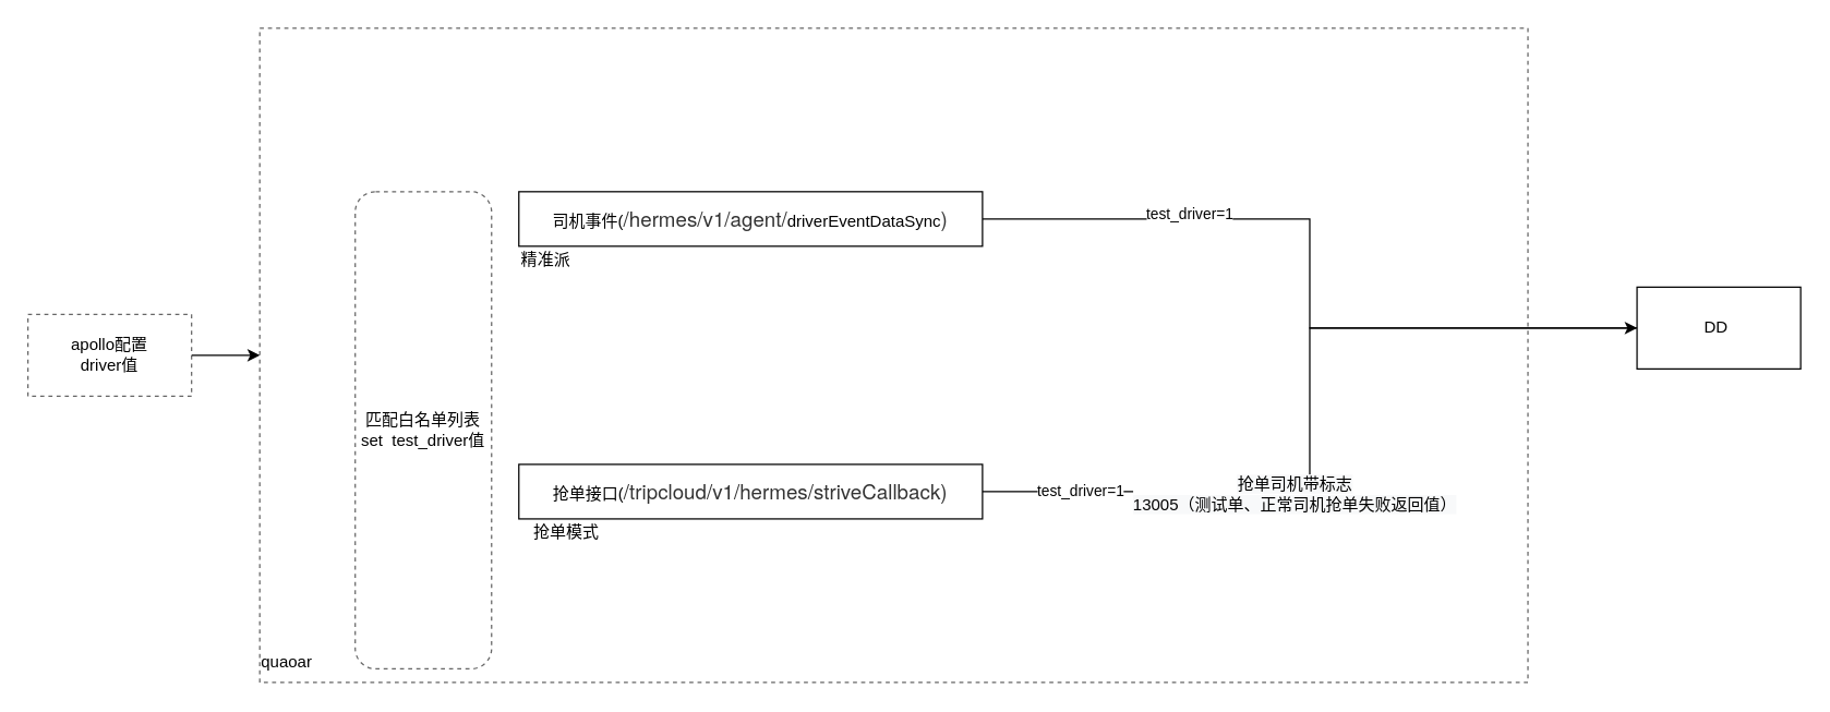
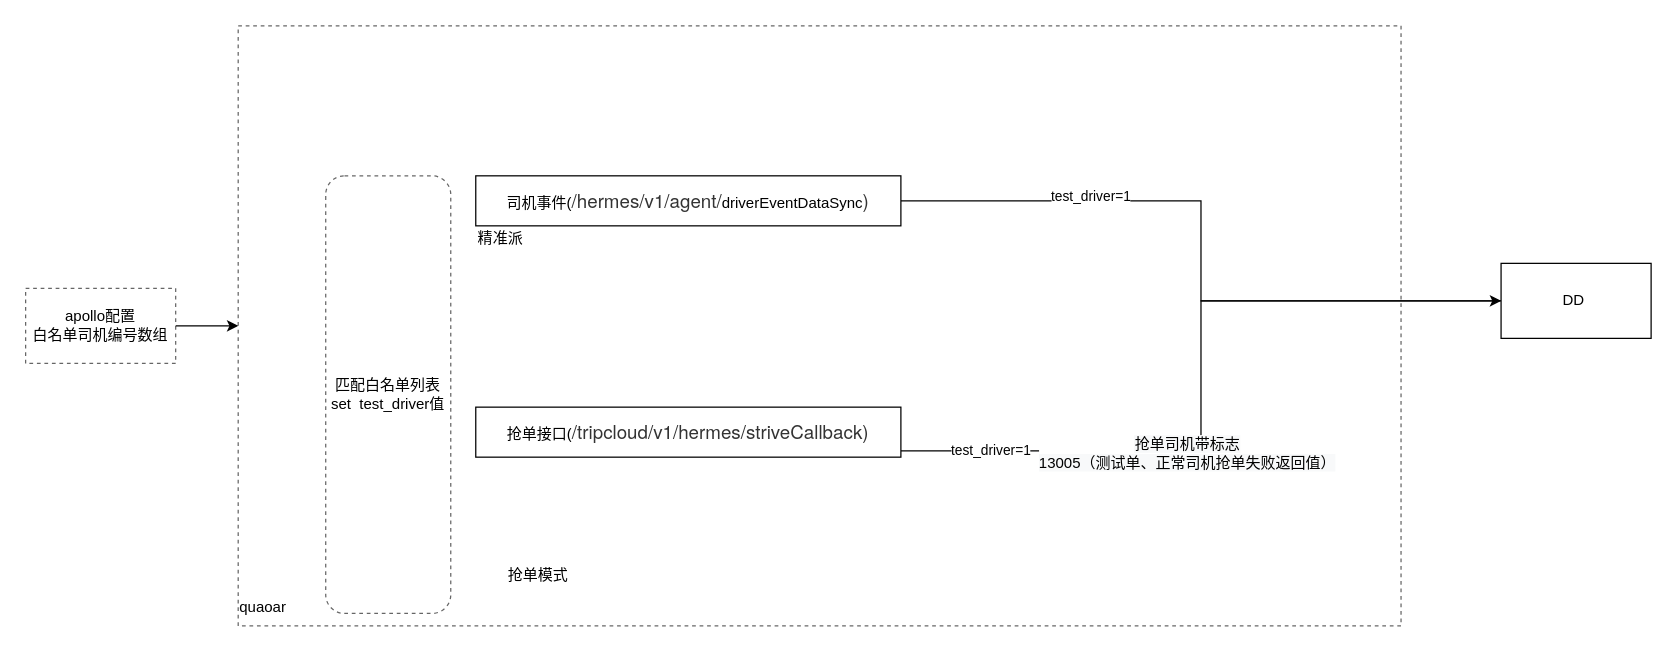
  <mxCell id="0" />
  <mxCell id="1" parent="0" />
  <mxCell id="2" value="" style="rounded=0;whiteSpace=wrap;html=1;dashed=1;opacity=60;" vertex="1" parent="1"><mxGeometry x="190" y="20" width="930" height="480" as="geometry" /></mxCell>
  <mxCell id="3" style="edgeStyle=orthogonalEdgeStyle;rounded=0;orthogonalLoop=1;jettySize=auto;html=1;entryX=0;entryY=0.5;entryDx=0;entryDy=0;" edge="1" parent="1" source="5" target="6"><mxGeometry relative="1" as="geometry" /></mxCell>
  <mxCell id="4" value="test_driver=1" style="edgeLabel;html=1;align=center;verticalAlign=middle;resizable=0;points=[];" vertex="1" connectable="0" parent="3"><mxGeometry x="-0.461" y="4" relative="1" as="geometry"><mxPoint as="offset" /></mxGeometry></mxCell>
  <mxCell id="5" value="司机事件(&lt;span style=&quot;background-color: rgb(255 , 255 , 255) ; color: rgb(51 , 51 , 51) ; font-family: &amp;#34;helvetica neue&amp;#34; , &amp;#34;helvetica&amp;#34; , &amp;#34;arial&amp;#34; , sans-serif ; font-size: 15px&quot;&gt;/hermes/v1/agent/&lt;/span&gt;driverEventDataSync&lt;span style=&quot;background-color: rgb(255 , 255 , 255) ; color: rgb(51 , 51 , 51) ; font-family: &amp;#34;helvetica neue&amp;#34; , &amp;#34;helvetica&amp;#34; , &amp;#34;arial&amp;#34; , sans-serif ; font-size: 15px&quot;&gt;)&lt;/span&gt;" style="rounded=0;whiteSpace=wrap;html=1;" vertex="1" parent="1"><mxGeometry x="380" y="140" width="340" height="40" as="geometry" /></mxCell>
  <mxCell id="6" value="DD&amp;nbsp;" style="rounded=0;whiteSpace=wrap;html=1;" vertex="1" parent="1"><mxGeometry x="1200" y="210" width="120" height="60" as="geometry" /></mxCell>
  <mxCell id="7" style="edgeStyle=orthogonalEdgeStyle;rounded=0;orthogonalLoop=1;jettySize=auto;html=1;entryX=0;entryY=0.5;entryDx=0;entryDy=0;endArrow=none;" edge="1" parent="1" source="10" target="6"><mxGeometry relative="1" as="geometry"><Array as="points"><mxPoint x="960" y="360" /><mxPoint x="960" y="240" /></Array></mxGeometry></mxCell>
  <mxCell id="8" value="&lt;span style=&quot;font-size: 12px ; background-color: rgb(248 , 249 , 250)&quot;&gt;抢单司机带标志&lt;br&gt;&lt;/span&gt;&lt;span style=&quot;font-size: 12px ; background-color: rgb(248 , 249 , 250)&quot;&gt;13005（测试单、正常司机抢单失败返回值）&lt;/span&gt;&lt;span style=&quot;font-size: 12px ; background-color: rgb(248 , 249 , 250)&quot;&gt;&lt;br&gt;&lt;/span&gt;" style="edgeLabel;html=1;align=center;verticalAlign=middle;resizable=0;points=[];" vertex="1" connectable="0" parent="7"><mxGeometry x="-0.241" y="-1" relative="1" as="geometry"><mxPoint as="offset" /></mxGeometry></mxCell>
  <mxCell id="9" value="test_driver=1" style="edgeLabel;html=1;align=center;verticalAlign=middle;resizable=0;points=[];" vertex="1" connectable="0" parent="7"><mxGeometry x="-0.763" y="1" relative="1" as="geometry"><mxPoint as="offset" /></mxGeometry></mxCell>
- <mxCell id="10" value="抢单接口(&lt;span style=&quot;background-color: rgb(255 , 255 , 255) ; color: rgb(51 , 51 , 51) ; font-family: &amp;#34;helvetica neue&amp;#34; , &amp;#34;helvetica&amp;#34; , &amp;#34;arial&amp;#34; , sans-serif ; font-size: 15px&quot;&gt;/tripcloud/v1/hermes/striveCallback)&lt;/span&gt;" style="rounded=0;whiteSpace=wrap;html=1;" vertex="1" parent="1"><mxGeometry x="380" y="340" width="340" height="40" as="geometry" /></mxCell>
+ <mxCell id="10" value="抢单接口(&lt;span style=&quot;background-color: rgb(255 , 255 , 255) ; color: rgb(51 , 51 , 51) ; font-family: &amp;#34;helvetica neue&amp;#34; , &amp;#34;helvetica&amp;#34; , &amp;#34;arial&amp;#34; , sans-serif ; font-size: 15px&quot;&gt;/tripcloud/v1/hermes/striveCallback)&lt;/span&gt;" style="rounded=0;whiteSpace=wrap;html=1;" vertex="1" parent="1"><mxGeometry x="380" y="325" width="340" height="40" as="geometry" /></mxCell>
  <mxCell id="11" value="精准派" style="text;html=1;strokeColor=none;fillColor=none;align=center;verticalAlign=middle;whiteSpace=wrap;rounded=0;dashed=1;opacity=60;" vertex="1" parent="1"><mxGeometry x="380" y="180" width="40" height="20" as="geometry" /></mxCell>
- <mxCell id="12" value="抢单模式" style="text;html=1;strokeColor=none;fillColor=none;align=center;verticalAlign=middle;whiteSpace=wrap;rounded=0;dashed=1;opacity=60;" vertex="1" parent="1"><mxGeometry x="380" y="380" width="70" height="20" as="geometry" /></mxCell>
+ <mxCell id="12" value="抢单模式" style="text;html=1;strokeColor=none;fillColor=none;align=center;verticalAlign=middle;whiteSpace=wrap;rounded=0;dashed=1;opacity=60;" vertex="1" parent="1"><mxGeometry x="395" y="450" width="70" height="20" as="geometry" /></mxCell>
  <mxCell id="13" value="quaoar" style="text;html=1;strokeColor=none;fillColor=none;align=center;verticalAlign=middle;whiteSpace=wrap;rounded=0;dashed=1;opacity=60;" vertex="1" parent="1"><mxGeometry x="190" y="475" width="40" height="20" as="geometry" /></mxCell>
  <mxCell id="14" style="edgeStyle=orthogonalEdgeStyle;rounded=0;orthogonalLoop=1;jettySize=auto;html=1;entryX=0;entryY=0.5;entryDx=0;entryDy=0;" edge="1" parent="1" source="15" target="2"><mxGeometry relative="1" as="geometry" /></mxCell>
- <mxCell id="15" value="apollo配置&lt;br&gt;driver值" style="rounded=0;whiteSpace=wrap;html=1;dashed=1;opacity=60;" vertex="1" parent="1"><mxGeometry x="20" y="230" width="120" height="60" as="geometry" /></mxCell>
+ <mxCell id="15" value="apollo配置&lt;br&gt;白名单司机编号数组" style="rounded=0;whiteSpace=wrap;html=1;dashed=1;opacity=60;" vertex="1" parent="1"><mxGeometry x="20" y="230" width="120" height="60" as="geometry" /></mxCell>
  <mxCell id="16" value="匹配白名单列表&lt;br&gt;set&amp;nbsp; test_driver值" style="rounded=1;whiteSpace=wrap;html=1;dashed=1;opacity=60;" vertex="1" parent="1"><mxGeometry x="260" y="140" width="100" height="350" as="geometry" /></mxCell>
